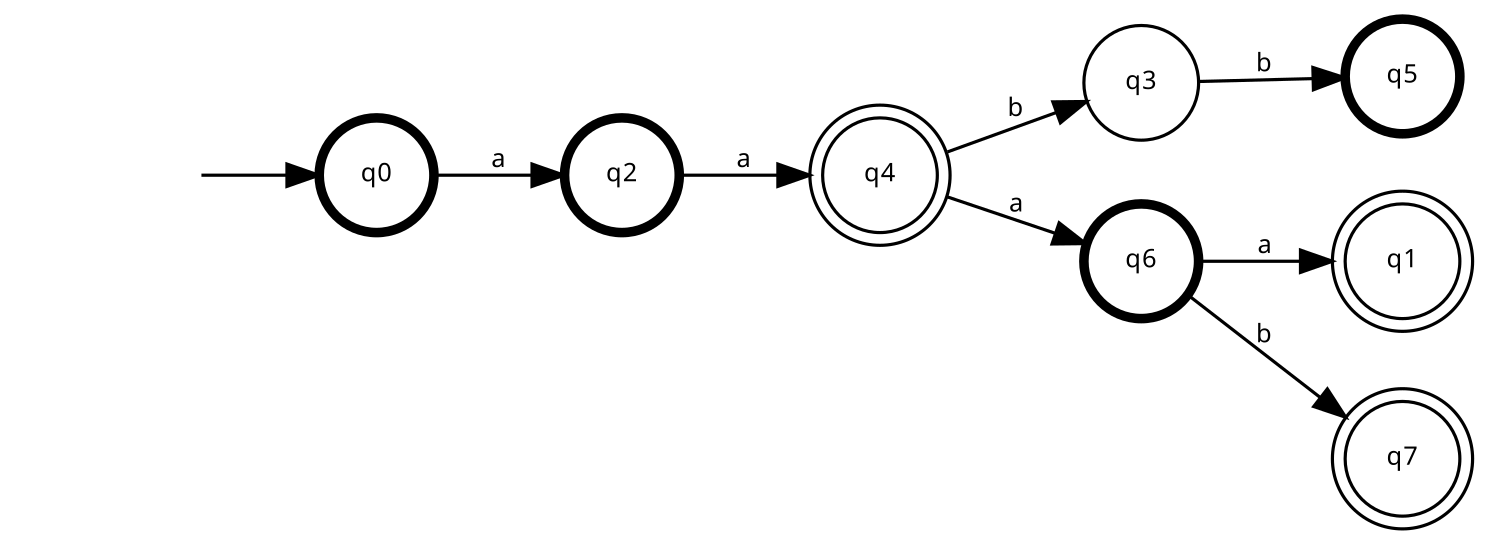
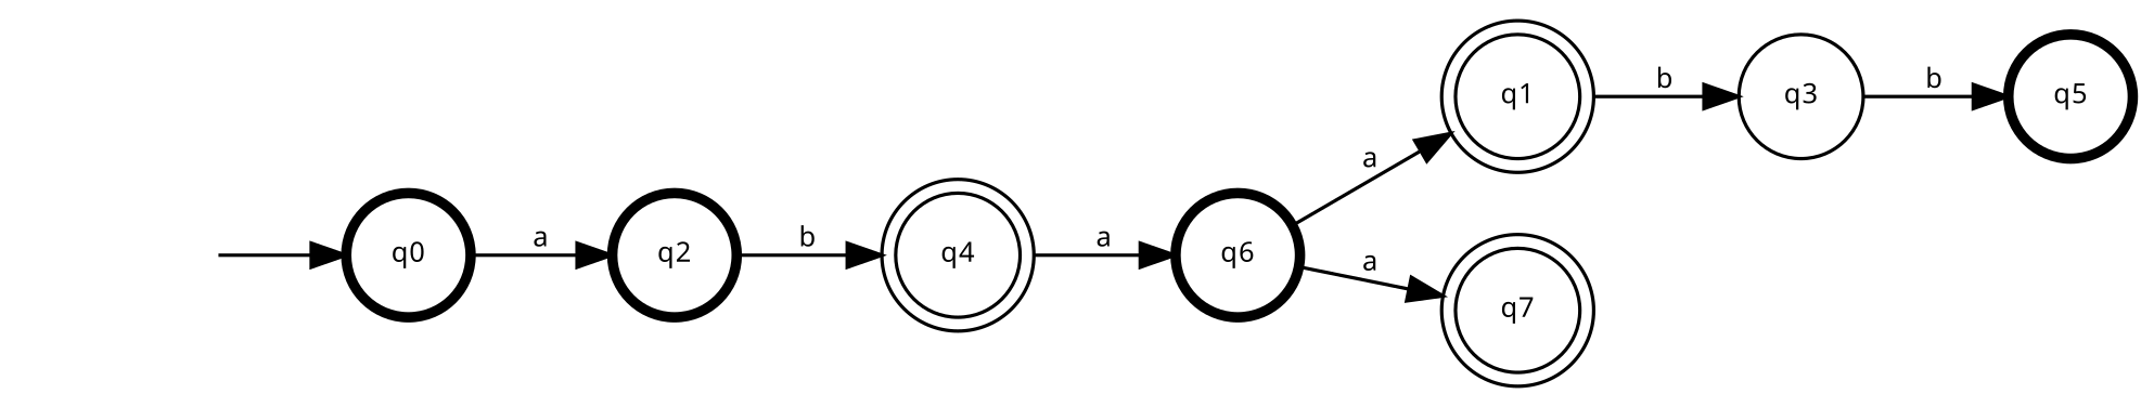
  digraph {
    ordering=out
    rankdir=LR
    node [style="setlinewidth(3),filled" color=black fillcolor=white fontcolor=black fontname=verdana fontsize=8 shape=circle]
    edge [fontname=verdana fontsize=8]
    null [style=invis color="" fillcolor="" fontcolor="" fontname="" fontsize="" shape=""]
    n2 [label=q0]
    n3 [label=q2]
    n4 [label=q1 peripheries=2 style=filled]
    n5 [label=q3 style=filled]
    n6 [label=q4 peripheries=2 style=filled]
    n7 [label=q5]
    n8 [label=q6]
    n9 [label=q7 peripheries=2 style=filled]
    null -> n2 [fontname="" fontsize=""]
    n2 -> n3 [label=a]
-   n3 -> n6 [label=a]
-   n6 -> n5 [label=b]
+   n3 -> n6 [label=b]
+   n4 -> n5 [label=b]
    n5 -> n7 [label=b]
    n6 -> n8 [label=a]
    n8 -> n4 [label=a]
-   n8 -> n9 [label=b]
+   n8 -> n9 [label=a]
  }
